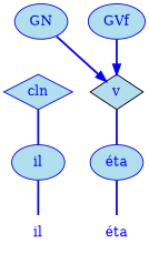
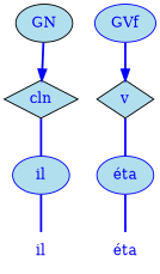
  digraph {
    node [fillcolor=lightblue2 fontcolor=blue color=blue style=filled]
    edge [arrowhead=none color=blue fontcolor=blue minlen=1 style=bold]
    n1 [height=0.50 label=il shape=plaintext width=0.75 color="" style=""]
    n2 [height=0.50 label=il shape=ellipse width=0.75]
-   n3 [height=0.50 label=cln shape=diamond width=0.75]
-   n4 [arrowhead=doubleoctagon height=0.50 label=GN width=0.75]
+   n3 [color=black height=0.50 label=cln shape=diamond width=0.75]
+   n4 [arrowhead=doubleoctagon color=black height=0.50 label=GN width=0.75]
    n5 [height=0.50 label="éta" shape=plaintext width=0.75 color="" style=""]
    n6 [height=0.50 label="éta" shape=ellipse width=0.75]
    n7 [color=black height=0.50 label=v shape=diamond width=0.75]
    n8 [arrowhead=doubleoctagon height=0.50 label=GVf width=0.81]
    n2 -> n1
    n3 -> n2
-   n4 -> n7 [shape=normal arrowhead=""]
+   n4 -> n3 [shape=normal arrowhead=""]
    n6 -> n5
    n7 -> n6
    n8 -> n7 [shape=normal arrowhead=""]
  }
